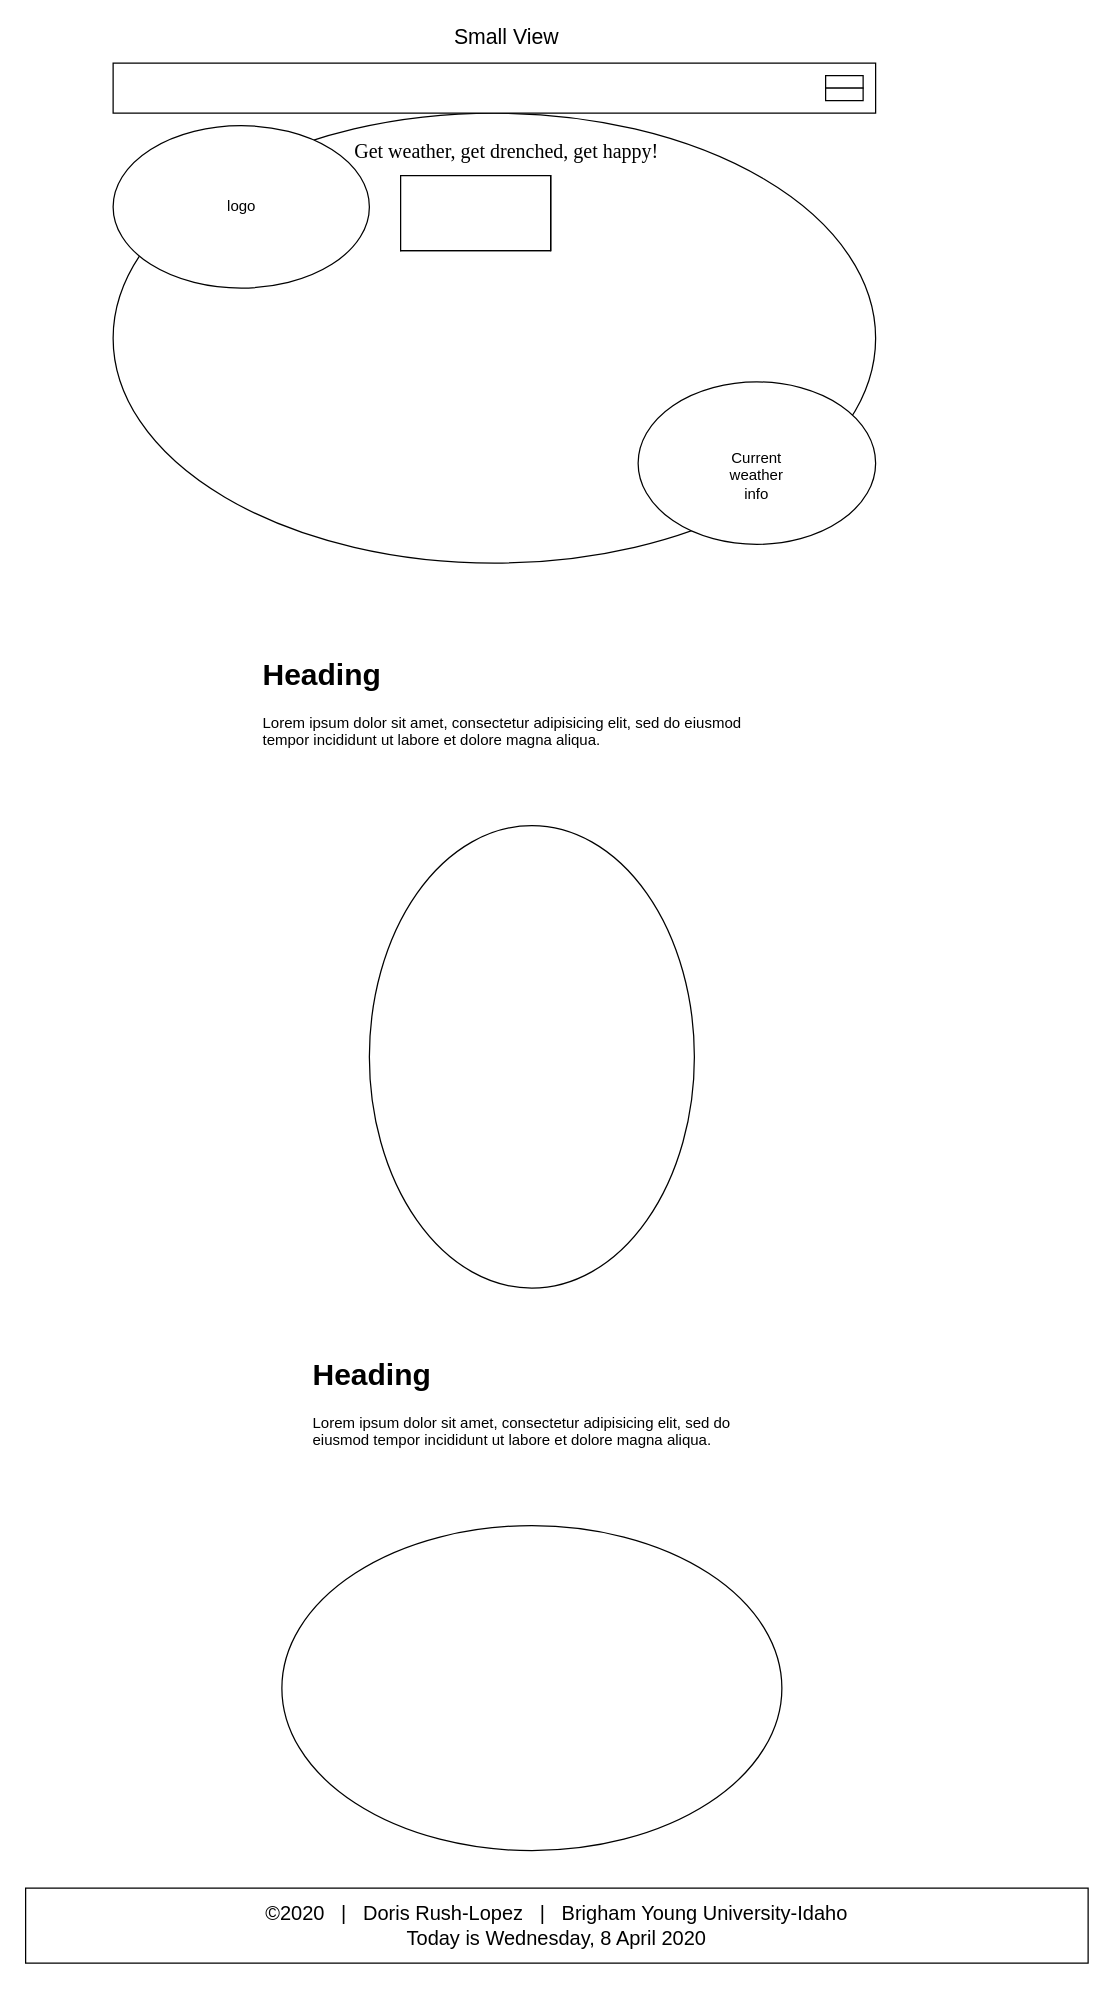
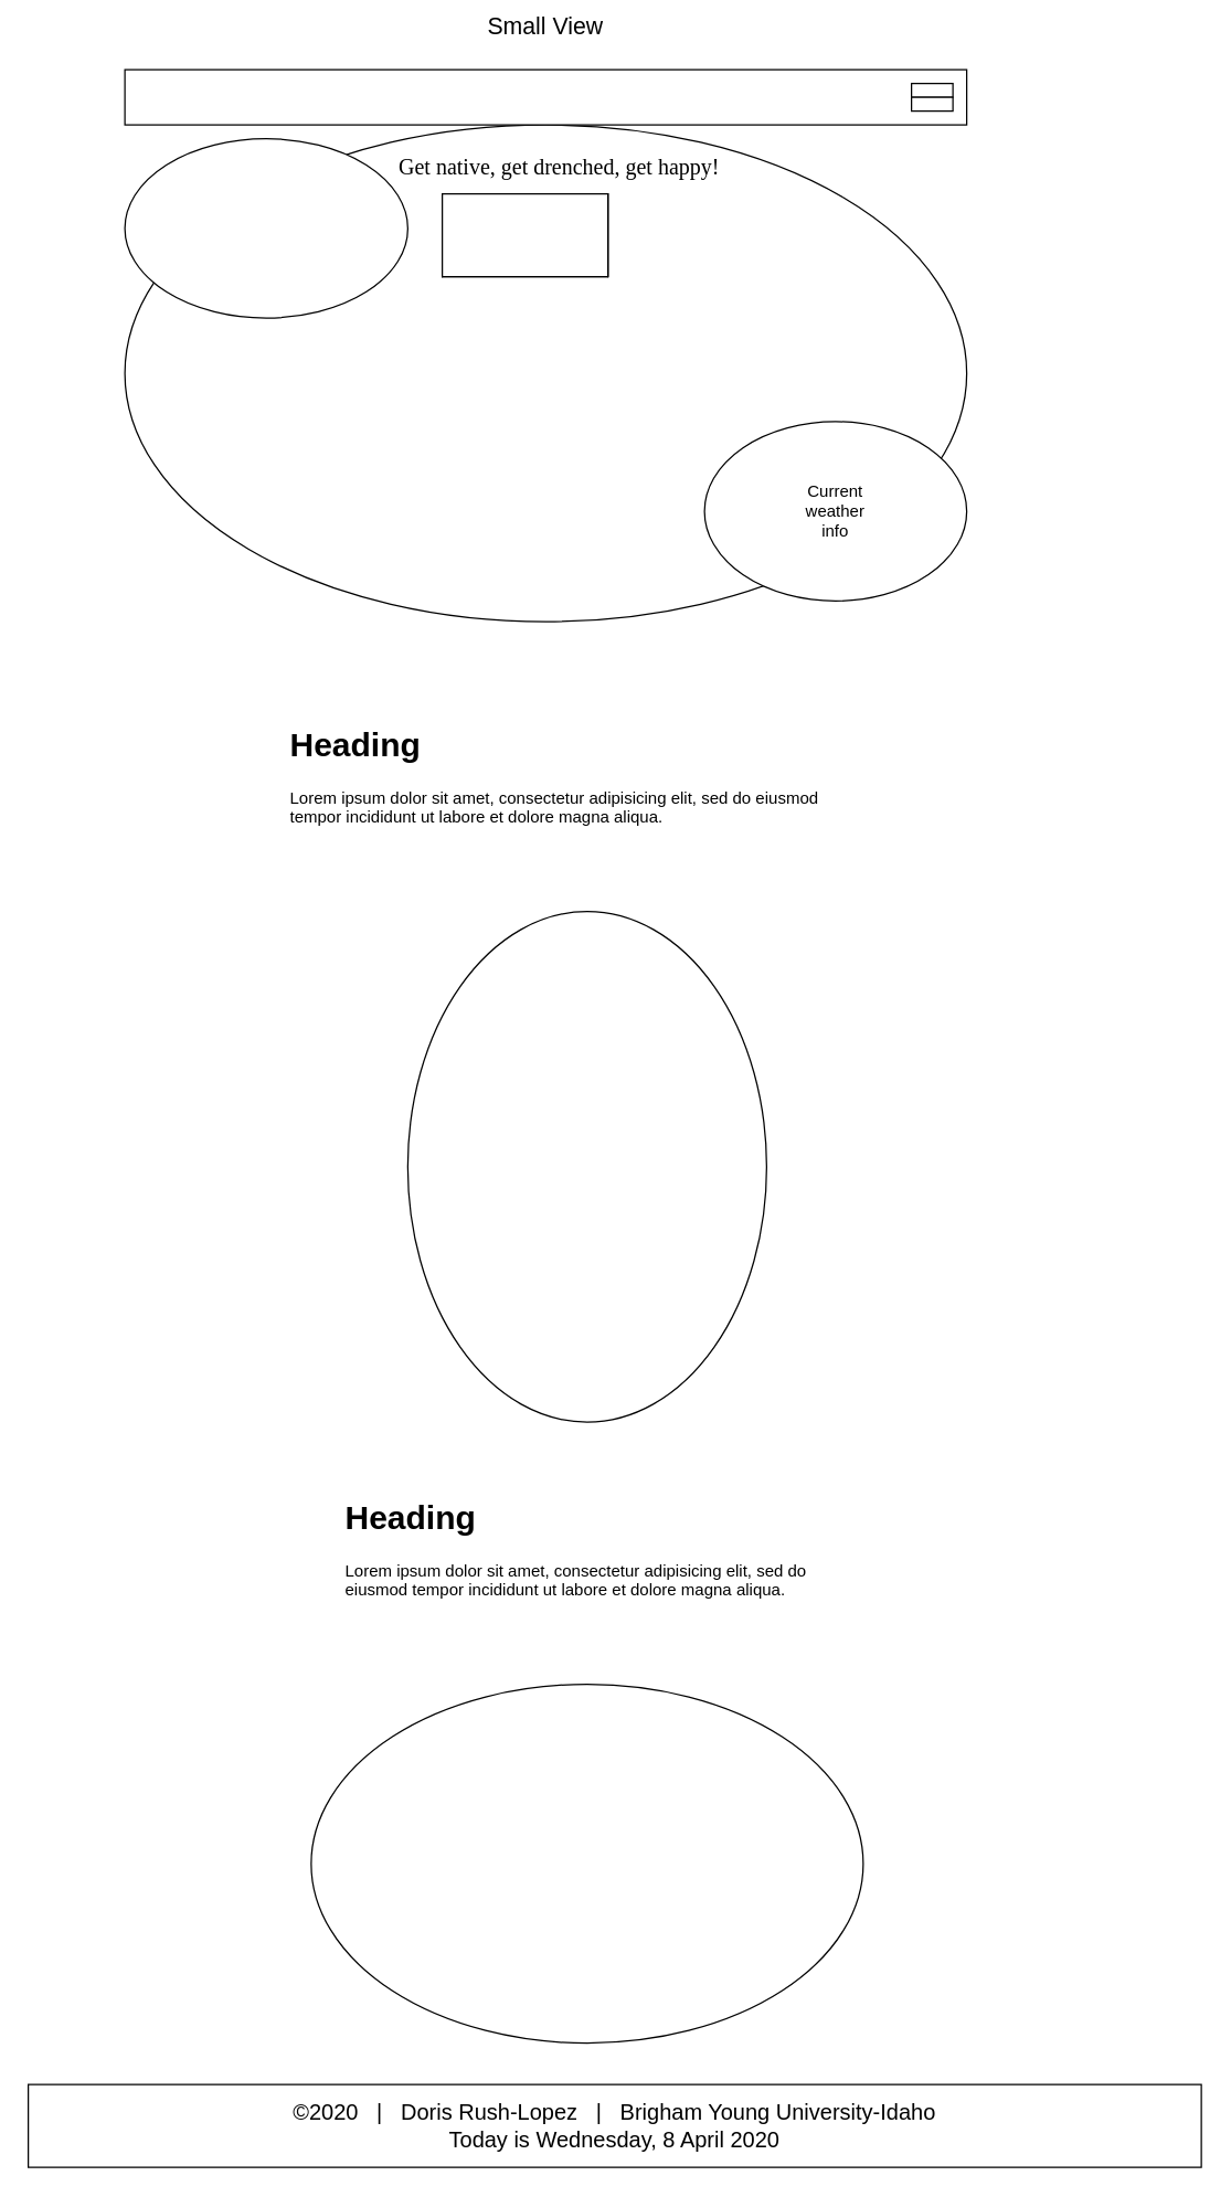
  <mxCell id="0" />
  <mxCell id="1" parent="0" />
  <mxCell id="2" value="" style="ellipse;whiteSpace=wrap;html=1;" parent="1" vertex="1"><mxGeometry x="90" y="90" width="610" height="360" as="geometry" /></mxCell>
  <mxCell id="3" value="" style="ellipse;whiteSpace=wrap;html=1;" parent="1" vertex="1"><mxGeometry x="510" y="305" width="190" height="130" as="geometry" /></mxCell>
  <mxCell id="4" value="" style="rounded=0;whiteSpace=wrap;html=1;" parent="1" vertex="1"><mxGeometry x="90" y="50" width="610" height="40" as="geometry" /></mxCell>
  <mxCell id="5" value="" style="ellipse;whiteSpace=wrap;html=1;" parent="1" vertex="1"><mxGeometry x="90" y="100" width="205" height="130" as="geometry" /></mxCell>
- <mxCell id="6" value="logo&lt;br&gt;" style="text;html=1;strokeColor=none;fillColor=none;align=center;verticalAlign=middle;whiteSpace=wrap;rounded=0;" parent="1" vertex="1"><mxGeometry x="172.5" y="155" width="40" height="20" as="geometry" /></mxCell>
  <mxCell id="7" value="&lt;h1&gt;Heading&lt;/h1&gt;&lt;p&gt;Lorem ipsum dolor sit amet, consectetur adipisicing elit, sed do eiusmod tempor incididunt ut labore et dolore magna aliqua.&lt;/p&gt;" style="text;html=1;strokeColor=none;fillColor=none;spacing=5;spacingTop=-20;whiteSpace=wrap;overflow=hidden;rounded=0;" parent="1" vertex="1"><mxGeometry x="205" y="520" width="430" height="110" as="geometry" /></mxCell>
  <mxCell id="8" value="" style="ellipse;whiteSpace=wrap;html=1;" parent="1" vertex="1"><mxGeometry x="295" y="660" width="260" height="370" as="geometry" /></mxCell>
  <mxCell id="9" value="" style="ellipse;whiteSpace=wrap;html=1;" parent="1" vertex="1"><mxGeometry x="225" y="1220" width="400" height="260" as="geometry" /></mxCell>
  <mxCell id="10" value="&lt;h1&gt;Heading&lt;/h1&gt;&lt;p&gt;Lorem ipsum dolor sit amet, consectetur adipisicing elit, sed do eiusmod tempor incididunt ut labore et dolore magna aliqua.&lt;/p&gt;" style="text;html=1;strokeColor=none;fillColor=none;spacing=5;spacingTop=-20;whiteSpace=wrap;overflow=hidden;rounded=0;" parent="1" vertex="1"><mxGeometry x="245" y="1080" width="370" height="110" as="geometry" /></mxCell>
  <mxCell id="11" value="" style="rounded=0;whiteSpace=wrap;html=1;" parent="1" vertex="1"><mxGeometry x="20" y="1510" width="850" height="60" as="geometry" /></mxCell>
  <mxCell id="12" value="&lt;span style=&quot;font-family: sriracha, arial, sans-serif; font-size: medium;&quot;&gt;©2020 &amp;nbsp; | &amp;nbsp; Doris Rush-Lopez &amp;nbsp; | &amp;nbsp; Brigham Young University-Idaho&lt;/span&gt;&lt;div id=&quot;updated&quot; style=&quot;font-family: sriracha, arial, sans-serif; font-size: medium;&quot;&gt;Today is Wednesday, 8 April 2020&lt;/div&gt;" style="text;html=1;strokeColor=none;fillColor=none;align=center;verticalAlign=middle;whiteSpace=wrap;rounded=0;fontColor=#000000;labelBackgroundColor=#ffffff;" parent="1" vertex="1"><mxGeometry x="20" y="1530" width="850" height="20" as="geometry" /></mxCell>
- <mxCell id="13" value="Current weather info" style="text;html=1;strokeColor=none;fillColor=none;align=center;verticalAlign=middle;whiteSpace=wrap;rounded=0;" parent="1" vertex="1"><mxGeometry x="585" y="370" width="40" height="20" as="geometry" /></mxCell>
- <mxCell id="14" value="&lt;font style=&quot;font-size: 16px&quot;&gt;Get weather, get drenched, get happy!&lt;/font&gt;" style="text;html=1;strokeColor=none;fillColor=none;align=center;verticalAlign=middle;whiteSpace=wrap;rounded=0;labelBackgroundColor=#ffffff;fontColor=#000000;fontFamily=Calligraffiti;FType=g;" parent="1" vertex="1"><mxGeometry x="205" y="110" width="400" height="20" as="geometry" /></mxCell>
- <mxCell id="15" value="&lt;font style=&quot;font-size: 17px&quot;&gt;Small View&lt;/font&gt;" style="text;html=1;strokeColor=none;fillColor=none;align=center;verticalAlign=middle;whiteSpace=wrap;rounded=0;labelBackgroundColor=#ffffff;fontColor=#000000;" parent="1" vertex="1"><mxGeometry x="330" width="150" height="20" as="geometry" y="20" /></mxCell>
+ <mxCell id="13" value="Current weather info" style="text;html=1;strokeColor=none;fillColor=none;align=center;verticalAlign=middle;whiteSpace=wrap;rounded=0;" parent="1" vertex="1"><mxGeometry x="585" y="360" width="40" height="20" as="geometry" /></mxCell>
+ <mxCell id="14" value="&lt;font style=&quot;font-size: 16px&quot;&gt;Get native, get drenched, get happy!&lt;/font&gt;" style="text;html=1;strokeColor=none;fillColor=none;align=center;verticalAlign=middle;whiteSpace=wrap;rounded=0;labelBackgroundColor=#ffffff;fontColor=#000000;fontFamily=Calligraffiti;FType=g;" parent="1" vertex="1"><mxGeometry x="205" y="110" width="400" height="20" as="geometry" /></mxCell>
+ <mxCell id="15" value="&lt;font style=&quot;font-size: 17px&quot;&gt;Small View&lt;/font&gt;" style="text;html=1;strokeColor=none;fillColor=none;align=center;verticalAlign=middle;whiteSpace=wrap;rounded=0;labelBackgroundColor=#ffffff;fontColor=#000000;" parent="1" vertex="1"><mxGeometry x="320" y="10" width="150" height="20" as="geometry" /></mxCell>
  <mxCell id="16" value="" style="shape=partialRectangle;whiteSpace=wrap;html=1;top=0;bottom=0;fillColor=none;" vertex="1" parent="1"><mxGeometry x="320" y="140" width="120" height="60" as="geometry" /></mxCell>
  <mxCell id="17" value="" style="rounded=0;whiteSpace=wrap;html=1;" vertex="1" parent="1"><mxGeometry x="320" y="140" width="120" height="60" as="geometry" /></mxCell>
  <mxCell id="18" value="" style="rounded=0;whiteSpace=wrap;html=1;" vertex="1" parent="1"><mxGeometry x="320" y="140" width="120" height="60" as="geometry" /></mxCell>
  <mxCell id="19" value="" style="rounded=0;whiteSpace=wrap;html=1;" vertex="1" parent="1"><mxGeometry x="660" y="60" width="30" height="10" as="geometry" /></mxCell>
  <mxCell id="20" value="" style="rounded=0;whiteSpace=wrap;html=1;" vertex="1" parent="1"><mxGeometry x="660" y="70" width="30" height="10" as="geometry" /></mxCell>
